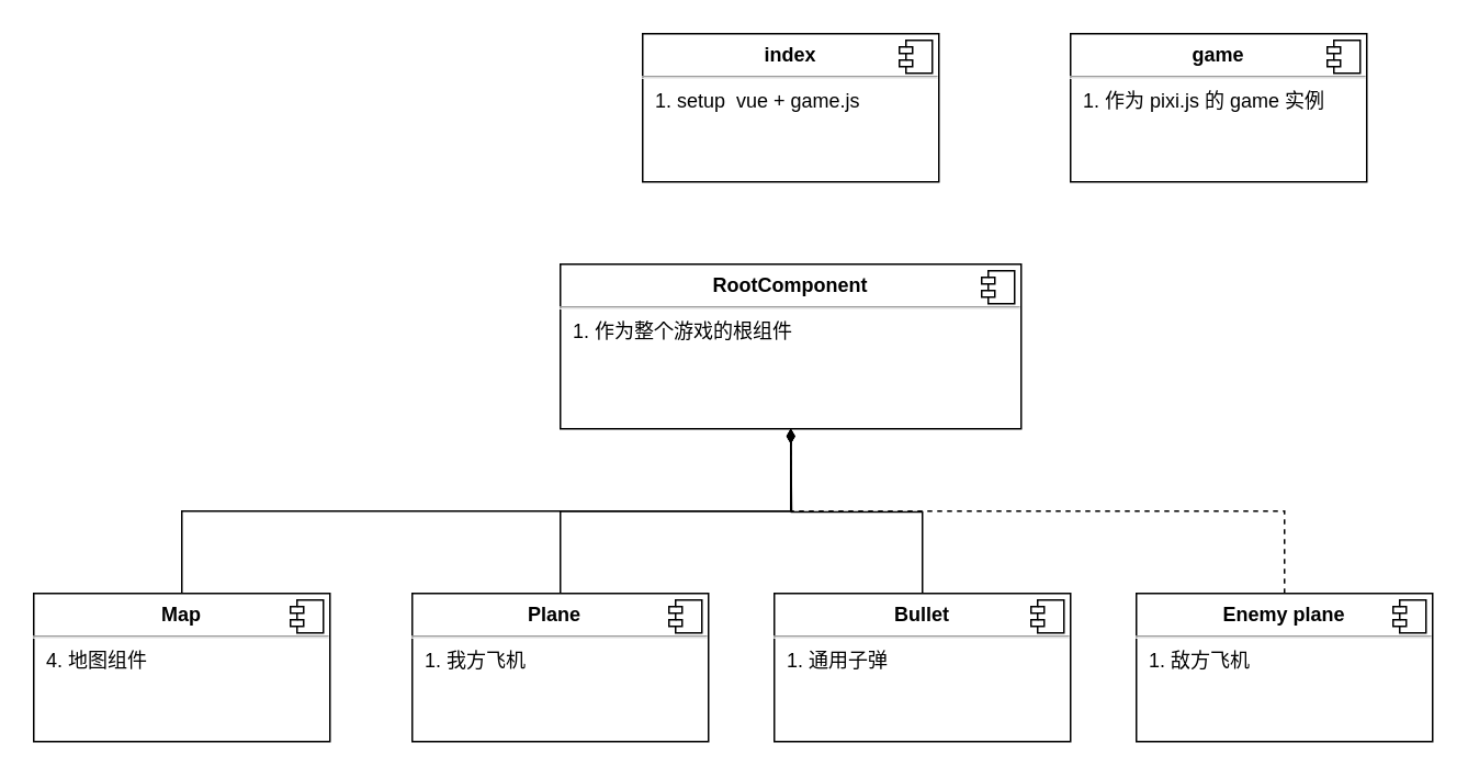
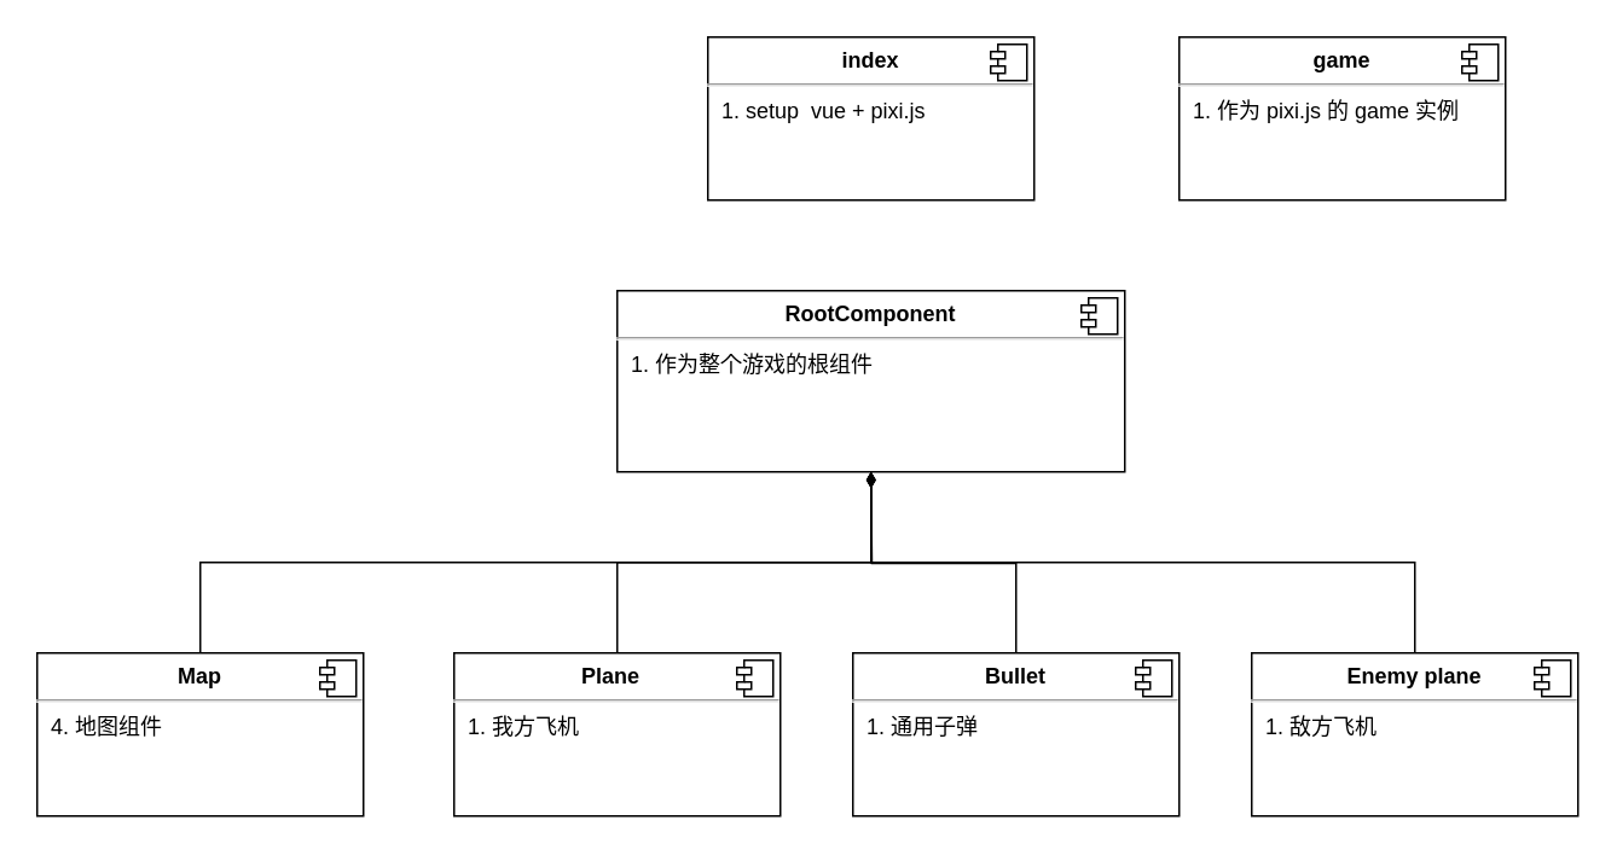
  <mxCell id="0" />
  <mxCell id="1" parent="0" />
- <mxCell id="2" value="&lt;p style=&quot;margin: 0px ; margin-top: 6px ; text-align: center&quot;&gt;&lt;b&gt;index&lt;/b&gt;&lt;/p&gt;&lt;hr&gt;&lt;p style=&quot;margin: 0px ; margin-left: 8px&quot;&gt;1. setup&amp;nbsp; vue + game.js&lt;/p&gt;" style="align=left;overflow=fill;html=1;dropTarget=0;" parent="1" vertex="1"><mxGeometry x="390" y="20" width="180" height="90" as="geometry" /></mxCell>
+ <mxCell id="2" value="&lt;p style=&quot;margin: 0px ; margin-top: 6px ; text-align: center&quot;&gt;&lt;b&gt;index&lt;/b&gt;&lt;/p&gt;&lt;hr&gt;&lt;p style=&quot;margin: 0px ; margin-left: 8px&quot;&gt;1. setup&amp;nbsp; vue + pixi.js&lt;/p&gt;" style="align=left;overflow=fill;html=1;dropTarget=0;" parent="1" vertex="1"><mxGeometry x="390" y="20" width="180" height="90" as="geometry" /></mxCell>
  <mxCell id="3" value="" style="shape=component;jettyWidth=8;jettyHeight=4;" parent="2" vertex="1"><mxGeometry x="1" width="20" height="20" relative="1" as="geometry"><mxPoint x="-24" y="4" as="offset" /></mxGeometry></mxCell>
  <mxCell id="4" style="edgeStyle=orthogonalEdgeStyle;rounded=0;orthogonalLoop=1;jettySize=auto;html=1;entryX=0.5;entryY=1;entryDx=0;entryDy=0;endArrow=diamondThin;endFill=1;" edge="1" parent="1" source="5" target="13"><mxGeometry relative="1" as="geometry"><Array as="points"><mxPoint x="110" y="310" /><mxPoint x="480" y="310" /></Array></mxGeometry></mxCell>
  <mxCell id="5" value="&lt;p style=&quot;margin: 0px ; margin-top: 6px ; text-align: center&quot;&gt;&lt;b&gt;Map&lt;/b&gt;&lt;/p&gt;&lt;hr&gt;&lt;p style=&quot;margin: 0px ; margin-left: 8px&quot;&gt;4. 地图组件&lt;/p&gt;" style="align=left;overflow=fill;html=1;dropTarget=0;" parent="1" vertex="1"><mxGeometry x="20" y="360" width="180" height="90" as="geometry" /></mxCell>
  <mxCell id="6" value="" style="shape=component;jettyWidth=8;jettyHeight=4;" parent="5" vertex="1"><mxGeometry x="1" width="20" height="20" relative="1" as="geometry"><mxPoint x="-24" y="4" as="offset" /></mxGeometry></mxCell>
  <mxCell id="7" style="edgeStyle=orthogonalEdgeStyle;rounded=0;orthogonalLoop=1;jettySize=auto;html=1;endArrow=diamondThin;endFill=1;" edge="1" parent="1" source="8"><mxGeometry relative="1" as="geometry"><mxPoint x="480" y="260" as="targetPoint" /><Array as="points"><mxPoint x="340" y="310" /><mxPoint x="480" y="310" /></Array></mxGeometry></mxCell>
  <mxCell id="8" value="&lt;p style=&quot;margin: 0px ; margin-top: 6px ; text-align: center&quot;&gt;&lt;b&gt;Plane&amp;nbsp;&amp;nbsp;&lt;/b&gt;&lt;/p&gt;&lt;hr&gt;&lt;p style=&quot;margin: 0px ; margin-left: 8px&quot;&gt;1. 我方飞机&lt;/p&gt;" style="align=left;overflow=fill;html=1;dropTarget=0;" parent="1" vertex="1"><mxGeometry x="250" y="360" width="180" height="90" as="geometry" /></mxCell>
  <mxCell id="9" value="" style="shape=component;jettyWidth=8;jettyHeight=4;" parent="8" vertex="1"><mxGeometry x="1" width="20" height="20" relative="1" as="geometry"><mxPoint x="-24" y="4" as="offset" /></mxGeometry></mxCell>
  <mxCell id="10" style="edgeStyle=orthogonalEdgeStyle;rounded=0;orthogonalLoop=1;jettySize=auto;html=1;endArrow=diamondThin;endFill=1;" edge="1" parent="1" source="11"><mxGeometry relative="1" as="geometry"><mxPoint x="480" y="260" as="targetPoint" /></mxGeometry></mxCell>
  <mxCell id="11" value="&lt;p style=&quot;margin: 0px ; margin-top: 6px ; text-align: center&quot;&gt;&lt;b&gt;Bullet&lt;/b&gt;&lt;/p&gt;&lt;hr&gt;&lt;p style=&quot;margin: 0px ; margin-left: 8px&quot;&gt;1. 通用子弹&lt;/p&gt;" style="align=left;overflow=fill;html=1;dropTarget=0;" parent="1" vertex="1"><mxGeometry x="470" y="360" width="180" height="90" as="geometry" /></mxCell>
  <mxCell id="12" value="" style="shape=component;jettyWidth=8;jettyHeight=4;" parent="11" vertex="1"><mxGeometry x="1" width="20" height="20" relative="1" as="geometry"><mxPoint x="-24" y="4" as="offset" /></mxGeometry></mxCell>
  <mxCell id="13" value="&lt;p style=&quot;margin: 0px ; margin-top: 6px ; text-align: center&quot;&gt;&lt;b&gt;RootComponent&lt;/b&gt;&lt;br&gt;&lt;/p&gt;&lt;hr&gt;&lt;p style=&quot;margin: 0px ; margin-left: 8px&quot;&gt;1. 作为整个游戏的根组件&lt;/p&gt;" style="align=left;overflow=fill;html=1;dropTarget=0;" parent="1" vertex="1"><mxGeometry x="340" y="160" width="280" height="100" as="geometry" /></mxCell>
  <mxCell id="14" value="" style="shape=component;jettyWidth=8;jettyHeight=4;" parent="13" vertex="1"><mxGeometry x="1" width="20" height="20" relative="1" as="geometry"><mxPoint x="-24" y="4" as="offset" /></mxGeometry></mxCell>
- <mxCell id="15" style="edgeStyle=orthogonalEdgeStyle;rounded=0;orthogonalLoop=1;jettySize=auto;html=1;entryX=0.5;entryY=1;entryDx=0;entryDy=0;endArrow=diamondThin;endFill=1;dashed=1;" edge="1" parent="1" source="16" target="13"><mxGeometry relative="1" as="geometry"><Array as="points"><mxPoint x="780" y="310" /><mxPoint x="480" y="310" /></Array></mxGeometry></mxCell>
+ <mxCell id="15" style="edgeStyle=orthogonalEdgeStyle;rounded=0;orthogonalLoop=1;jettySize=auto;html=1;entryX=0.5;entryY=1;entryDx=0;entryDy=0;endArrow=diamondThin;endFill=1;" edge="1" parent="1" source="16" target="13"><mxGeometry relative="1" as="geometry"><Array as="points"><mxPoint x="780" y="310" /><mxPoint x="480" y="310" /></Array></mxGeometry></mxCell>
  <mxCell id="16" value="&lt;p style=&quot;margin: 0px ; margin-top: 6px ; text-align: center&quot;&gt;&lt;b&gt;Enemy plane&lt;/b&gt;&lt;br&gt;&lt;/p&gt;&lt;hr&gt;&lt;p style=&quot;margin: 0px ; margin-left: 8px&quot;&gt;1. 敌方飞机&lt;/p&gt;&lt;p style=&quot;margin: 0px ; margin-left: 8px&quot;&gt;&lt;br&gt;&lt;/p&gt;" style="align=left;overflow=fill;html=1;dropTarget=0;" parent="1" vertex="1"><mxGeometry x="690" y="360" width="180" height="90" as="geometry" /></mxCell>
  <mxCell id="17" value="" style="shape=component;jettyWidth=8;jettyHeight=4;" parent="16" vertex="1"><mxGeometry x="1" width="20" height="20" relative="1" as="geometry"><mxPoint x="-24" y="4" as="offset" /></mxGeometry></mxCell>
  <mxCell id="18" value="&lt;p style=&quot;margin: 0px ; margin-top: 6px ; text-align: center&quot;&gt;&lt;b&gt;game&lt;/b&gt;&lt;/p&gt;&lt;hr&gt;&lt;p style=&quot;margin: 0px ; margin-left: 8px&quot;&gt;1. 作为 pixi.js 的 game 实例&lt;/p&gt;" style="align=left;overflow=fill;html=1;dropTarget=0;" vertex="1" parent="1"><mxGeometry x="650" y="20" width="180" height="90" as="geometry" /></mxCell>
  <mxCell id="19" value="" style="shape=component;jettyWidth=8;jettyHeight=4;" vertex="1" parent="18"><mxGeometry x="1" width="20" height="20" relative="1" as="geometry"><mxPoint x="-24" y="4" as="offset" /></mxGeometry></mxCell>
